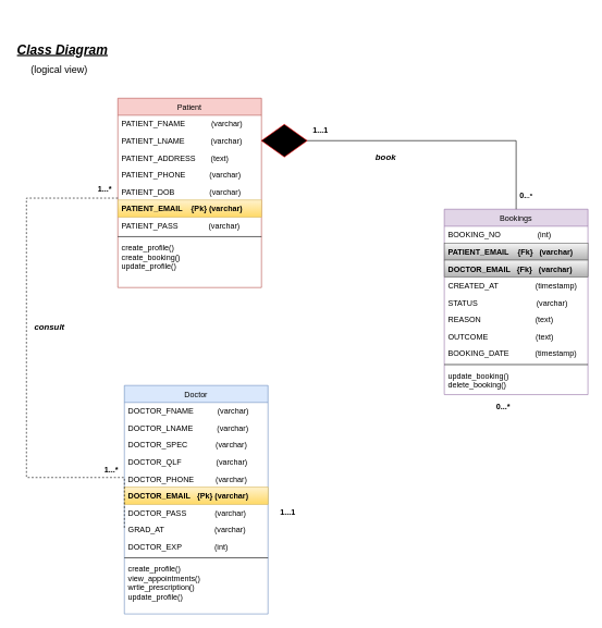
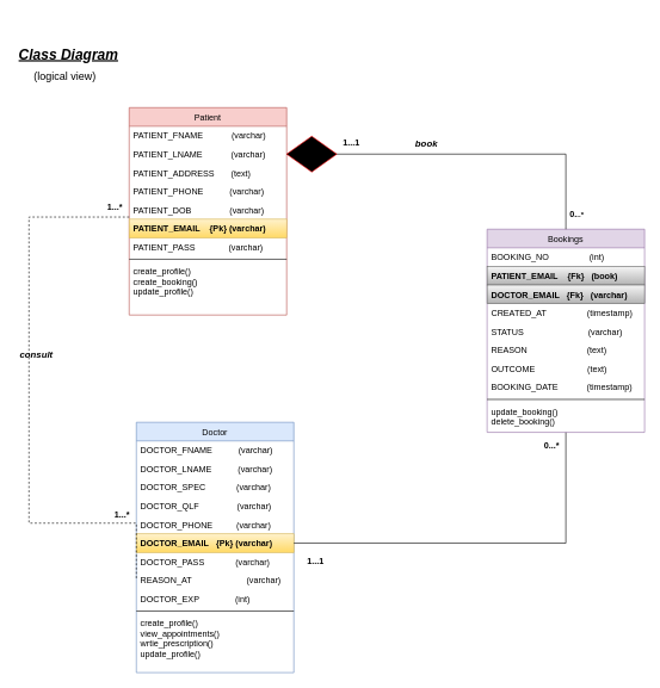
  <mxCell id="0" />
  <mxCell id="1" parent="0" />
  <mxCell id="2" value="Doctor" style="swimlane;fontStyle=0;align=center;verticalAlign=top;childLayout=stackLayout;horizontal=1;startSize=26;horizontalStack=0;resizeParent=1;resizeLast=0;collapsible=1;marginBottom=0;rounded=0;shadow=0;strokeWidth=1;fillColor=#dae8fc;strokeColor=#6c8ebf;" parent="1" vertex="1"><mxGeometry x="190" y="590" width="220" height="350" as="geometry"><mxRectangle x="550" y="140" width="160" height="26" as="alternateBounds" /></mxGeometry></mxCell>
  <mxCell id="3" value="DOCTOR_FNAME           (varchar)&#10;" style="text;align=left;verticalAlign=top;spacingLeft=4;spacingRight=4;overflow=hidden;rotatable=0;points=[[0,0.5],[1,0.5]];portConstraint=eastwest;" parent="2" vertex="1"><mxGeometry y="26" width="220" height="26" as="geometry" /></mxCell>
  <mxCell id="4" value="DOCTOR_LNAME           (varchar)&#10;&#10;&#10;" style="text;align=left;verticalAlign=top;spacingLeft=4;spacingRight=4;overflow=hidden;rotatable=0;points=[[0,0.5],[1,0.5]];portConstraint=eastwest;rounded=0;shadow=0;html=0;" parent="2" vertex="1"><mxGeometry y="52" width="220" height="26" as="geometry" /></mxCell>
  <mxCell id="5" value="DOCTOR_SPEC             (varchar)&#10;" style="text;align=left;verticalAlign=top;spacingLeft=4;spacingRight=4;overflow=hidden;rotatable=0;points=[[0,0.5],[1,0.5]];portConstraint=eastwest;rounded=0;shadow=0;html=0;" parent="2" vertex="1"><mxGeometry y="78" width="220" height="26" as="geometry" /></mxCell>
  <mxCell id="6" value="DOCTOR_QLF                (varchar)&#10;" style="text;align=left;verticalAlign=top;spacingLeft=4;spacingRight=4;overflow=hidden;rotatable=0;points=[[0,0.5],[1,0.5]];portConstraint=eastwest;rounded=0;shadow=0;html=0;" parent="2" vertex="1"><mxGeometry y="104" width="220" height="26" as="geometry" /></mxCell>
  <mxCell id="7" value="DOCTOR_PHONE          (varchar)&#10;" style="text;align=left;verticalAlign=top;spacingLeft=4;spacingRight=4;overflow=hidden;rotatable=0;points=[[0,0.5],[1,0.5]];portConstraint=eastwest;rounded=0;shadow=0;html=0;" parent="2" vertex="1"><mxGeometry y="130" width="220" height="26" as="geometry" /></mxCell>
  <mxCell id="8" value="DOCTOR_EMAIL   {Pk} (varchar)&#10;" style="text;align=left;verticalAlign=top;spacingLeft=4;spacingRight=4;overflow=hidden;rotatable=0;points=[[0,0.5],[1,0.5]];portConstraint=eastwest;fillColor=#fff2cc;strokeColor=#d6b656;fontStyle=1;gradientColor=#ffd966;" parent="2" vertex="1"><mxGeometry y="156" width="220" height="26" as="geometry" /></mxCell>
  <mxCell id="9" value="DOCTOR_PASS             (varchar)&#10;" style="text;align=left;verticalAlign=top;spacingLeft=4;spacingRight=4;overflow=hidden;rotatable=0;points=[[0,0.5],[1,0.5]];portConstraint=eastwest;" parent="2" vertex="1"><mxGeometry y="182" width="220" height="26" as="geometry" /></mxCell>
- <mxCell id="10" value="GRAD_AT                       (varchar)&#10;" style="text;align=left;verticalAlign=top;spacingLeft=4;spacingRight=4;overflow=hidden;rotatable=0;points=[[0,0.5],[1,0.5]];portConstraint=eastwest;rounded=0;shadow=0;html=0;" parent="2" vertex="1"><mxGeometry y="208" width="220" height="26" as="geometry" /></mxCell>
+ <mxCell id="10" value="REASON_AT                       (varchar)&#10;" style="text;align=left;verticalAlign=top;spacingLeft=4;spacingRight=4;overflow=hidden;rotatable=0;points=[[0,0.5],[1,0.5]];portConstraint=eastwest;rounded=0;shadow=0;html=0;" parent="2" vertex="1"><mxGeometry y="208" width="220" height="26" as="geometry" /></mxCell>
  <mxCell id="11" value="DOCTOR_EXP               (int)" style="text;align=left;verticalAlign=top;spacingLeft=4;spacingRight=4;overflow=hidden;rotatable=0;points=[[0,0.5],[1,0.5]];portConstraint=eastwest;rounded=0;shadow=0;html=0;" parent="2" vertex="1"><mxGeometry y="234" width="220" height="26" as="geometry" /></mxCell>
  <mxCell id="12" value="" style="line;html=1;strokeWidth=1;align=left;verticalAlign=middle;spacingTop=-1;spacingLeft=3;spacingRight=3;rotatable=0;labelPosition=right;points=[];portConstraint=eastwest;" parent="2" vertex="1"><mxGeometry y="260" width="220" height="8" as="geometry" /></mxCell>
  <mxCell id="13" value="create_profile()&#10;view_appointments()&#10;wrtie_prescription()&#10;update_profile()" style="text;align=left;verticalAlign=top;spacingLeft=4;spacingRight=4;overflow=hidden;rotatable=0;points=[[0,0.5],[1,0.5]];portConstraint=eastwest;rounded=0;shadow=0;html=0;" parent="2" vertex="1"><mxGeometry y="268" width="220" height="82" as="geometry" /></mxCell>
  <mxCell id="14" value="Patient" style="swimlane;fontStyle=0;align=center;verticalAlign=top;childLayout=stackLayout;horizontal=1;startSize=26;horizontalStack=0;resizeParent=1;resizeLast=0;collapsible=1;marginBottom=0;rounded=0;shadow=0;strokeWidth=1;fillColor=#f8cecc;strokeColor=#b85450;" parent="1" vertex="1"><mxGeometry x="180" y="150" width="220" height="290" as="geometry"><mxRectangle x="550" y="140" width="160" height="26" as="alternateBounds" /></mxGeometry></mxCell>
  <mxCell id="15" value="PATIENT_FNAME            (varchar)" style="text;align=left;verticalAlign=top;spacingLeft=4;spacingRight=4;overflow=hidden;rotatable=0;points=[[0,0.5],[1,0.5]];portConstraint=eastwest;" parent="14" vertex="1"><mxGeometry y="26" width="220" height="26" as="geometry" /></mxCell>
  <mxCell id="16" value="PATIENT_LNAME            (varchar)&#10;&#10;" style="text;align=left;verticalAlign=top;spacingLeft=4;spacingRight=4;overflow=hidden;rotatable=0;points=[[0,0.5],[1,0.5]];portConstraint=eastwest;rounded=0;shadow=0;html=0;" parent="14" vertex="1"><mxGeometry y="52" width="220" height="26" as="geometry" /></mxCell>
  <mxCell id="17" value="PATIENT_ADDRESS       (text)&#10;" style="text;align=left;verticalAlign=top;spacingLeft=4;spacingRight=4;overflow=hidden;rotatable=0;points=[[0,0.5],[1,0.5]];portConstraint=eastwest;rounded=0;shadow=0;html=0;" parent="14" vertex="1"><mxGeometry y="78" width="220" height="26" as="geometry" /></mxCell>
  <mxCell id="18" value="PATIENT_PHONE           (varchar)&#10;" style="text;align=left;verticalAlign=top;spacingLeft=4;spacingRight=4;overflow=hidden;rotatable=0;points=[[0,0.5],[1,0.5]];portConstraint=eastwest;rounded=0;shadow=0;html=0;" parent="14" vertex="1"><mxGeometry y="104" width="220" height="26" as="geometry" /></mxCell>
  <mxCell id="19" value="PATIENT_DOB                (varchar)&#10;" style="text;align=left;verticalAlign=top;spacingLeft=4;spacingRight=4;overflow=hidden;rotatable=0;points=[[0,0.5],[1,0.5]];portConstraint=eastwest;" parent="14" vertex="1"><mxGeometry y="130" width="220" height="26" as="geometry" /></mxCell>
  <mxCell id="20" value="PATIENT_EMAIL    {Pk} (varchar)&#10;" style="text;align=left;verticalAlign=top;spacingLeft=4;spacingRight=4;overflow=hidden;rotatable=0;points=[[0,0.5],[1,0.5]];portConstraint=eastwest;fillColor=#fff2cc;strokeColor=#d6b656;fontStyle=1;gradientColor=#ffd966;" parent="14" vertex="1"><mxGeometry y="156" width="220" height="26" as="geometry" /></mxCell>
  <mxCell id="21" value="PATIENT_PASS              (varchar)&#10;" style="text;align=left;verticalAlign=top;spacingLeft=4;spacingRight=4;overflow=hidden;rotatable=0;points=[[0,0.5],[1,0.5]];portConstraint=eastwest;rounded=0;shadow=0;html=0;" parent="14" vertex="1"><mxGeometry y="182" width="220" height="26" as="geometry" /></mxCell>
  <mxCell id="22" value="" style="line;html=1;strokeWidth=1;align=left;verticalAlign=middle;spacingTop=-1;spacingLeft=3;spacingRight=3;rotatable=0;labelPosition=right;points=[];portConstraint=eastwest;" parent="14" vertex="1"><mxGeometry y="208" width="220" height="8" as="geometry" /></mxCell>
  <mxCell id="23" value="create_profile()&#10;create_booking()&#10;update_profile()&#10;" style="text;align=left;verticalAlign=top;spacingLeft=4;spacingRight=4;overflow=hidden;rotatable=0;points=[[0,0.5],[1,0.5]];portConstraint=eastwest;rounded=0;shadow=0;html=0;" parent="14" vertex="1"><mxGeometry y="216" width="220" height="74" as="geometry" /></mxCell>
+ <mxCell id="24" style="edgeStyle=orthogonalEdgeStyle;rounded=0;orthogonalLoop=1;jettySize=auto;html=1;entryX=1;entryY=0.5;entryDx=0;entryDy=0;fontSize=13;endArrow=none;endFill=0;" parent="1" source="25" target="8" edge="1"><mxGeometry relative="1" as="geometry" /></mxCell>
  <mxCell id="25" value="Bookings" style="swimlane;fontStyle=0;align=center;verticalAlign=top;childLayout=stackLayout;horizontal=1;startSize=26;horizontalStack=0;resizeParent=1;resizeLast=0;collapsible=1;marginBottom=0;rounded=0;shadow=0;strokeWidth=1;fillColor=#e1d5e7;strokeColor=#9673a6;" parent="1" vertex="1"><mxGeometry x="680" y="320" width="220" height="284" as="geometry"><mxRectangle x="550" y="140" width="160" height="26" as="alternateBounds" /></mxGeometry></mxCell>
  <mxCell id="26" value="BOOKING_NO                 (int)" style="text;align=left;verticalAlign=top;spacingLeft=4;spacingRight=4;overflow=hidden;rotatable=0;points=[[0,0.5],[1,0.5]];portConstraint=eastwest;" parent="25" vertex="1"><mxGeometry y="26" width="220" height="26" as="geometry" /></mxCell>
- <mxCell id="27" value="PATIENT_EMAIL    {Fk}   (varchar)&#10;" style="text;align=left;verticalAlign=top;spacingLeft=4;spacingRight=4;overflow=hidden;rotatable=0;points=[[0,0.5],[1,0.5]];portConstraint=eastwest;rounded=0;shadow=0;html=0;fontStyle=1;fillColor=#f5f5f5;strokeColor=#666666;gradientColor=#b3b3b3;" parent="25" vertex="1"><mxGeometry y="52" width="220" height="26" as="geometry" /></mxCell>
+ <mxCell id="27" value="PATIENT_EMAIL    {Fk}   (book)&#10;" style="text;align=left;verticalAlign=top;spacingLeft=4;spacingRight=4;overflow=hidden;rotatable=0;points=[[0,0.5],[1,0.5]];portConstraint=eastwest;rounded=0;shadow=0;html=0;fontStyle=1;fillColor=#f5f5f5;strokeColor=#666666;gradientColor=#b3b3b3;" parent="25" vertex="1"><mxGeometry y="52" width="220" height="26" as="geometry" /></mxCell>
  <mxCell id="28" value="DOCTOR_EMAIL   {Fk}   (varchar)" style="text;align=left;verticalAlign=top;spacingLeft=4;spacingRight=4;overflow=hidden;rotatable=0;points=[[0,0.5],[1,0.5]];portConstraint=eastwest;fontStyle=1;fillColor=#f5f5f5;strokeColor=#666666;gradientColor=#b3b3b3;" parent="25" vertex="1"><mxGeometry y="78" width="220" height="26" as="geometry" /></mxCell>
  <mxCell id="29" value="CREATED_AT                 (timestamp)" style="text;align=left;verticalAlign=top;spacingLeft=4;spacingRight=4;overflow=hidden;rotatable=0;points=[[0,0.5],[1,0.5]];portConstraint=eastwest;rounded=0;shadow=0;html=0;" parent="25" vertex="1"><mxGeometry y="104" width="220" height="26" as="geometry" /></mxCell>
  <mxCell id="30" value="STATUS                           (varchar)&#10;" style="text;align=left;verticalAlign=top;spacingLeft=4;spacingRight=4;overflow=hidden;rotatable=0;points=[[0,0.5],[1,0.5]];portConstraint=eastwest;rounded=0;shadow=0;html=0;" parent="25" vertex="1"><mxGeometry y="130" width="220" height="26" as="geometry" /></mxCell>
  <mxCell id="31" value="REASON                         (text)" style="text;align=left;verticalAlign=top;spacingLeft=4;spacingRight=4;overflow=hidden;rotatable=0;points=[[0,0.5],[1,0.5]];portConstraint=eastwest;rounded=0;shadow=0;html=0;" parent="25" vertex="1"><mxGeometry y="156" width="220" height="26" as="geometry" /></mxCell>
  <mxCell id="32" value="OUTCOME                      (text)" style="text;align=left;verticalAlign=top;spacingLeft=4;spacingRight=4;overflow=hidden;rotatable=0;points=[[0,0.5],[1,0.5]];portConstraint=eastwest;" parent="25" vertex="1"><mxGeometry y="182" width="220" height="26" as="geometry" /></mxCell>
  <mxCell id="33" value="BOOKING_DATE            (timestamp)" style="text;align=left;verticalAlign=top;spacingLeft=4;spacingRight=4;overflow=hidden;rotatable=0;points=[[0,0.5],[1,0.5]];portConstraint=eastwest;rounded=0;shadow=0;html=0;" parent="25" vertex="1"><mxGeometry y="208" width="220" height="26" as="geometry" /></mxCell>
  <mxCell id="34" value="" style="line;html=1;strokeWidth=1;align=left;verticalAlign=middle;spacingTop=-1;spacingLeft=3;spacingRight=3;rotatable=0;labelPosition=right;points=[];portConstraint=eastwest;" parent="25" vertex="1"><mxGeometry y="234" width="220" height="8" as="geometry" /></mxCell>
  <mxCell id="35" value="update_booking()&#10;delete_booking()" style="text;align=left;verticalAlign=top;spacingLeft=4;spacingRight=4;overflow=hidden;rotatable=0;points=[[0,0.5],[1,0.5]];portConstraint=eastwest;rounded=0;shadow=0;html=0;" parent="25" vertex="1"><mxGeometry y="242" width="220" height="42" as="geometry" /></mxCell>
  <mxCell id="36" value="Class Diagram" style="text;html=1;align=center;verticalAlign=middle;resizable=0;points=[];autosize=1;strokeColor=none;fontStyle=7;fontSize=20;" parent="1" vertex="1"><mxGeometry x="20" y="60" width="150" height="30" as="geometry" /></mxCell>
  <mxCell id="37" style="edgeStyle=orthogonalEdgeStyle;rounded=0;orthogonalLoop=1;jettySize=auto;html=1;entryX=0;entryY=0.5;entryDx=0;entryDy=0;fontSize=20;endArrow=none;endFill=0;dashed=1;" parent="1" source="19" target="10" edge="1"><mxGeometry relative="1" as="geometry"><Array as="points"><mxPoint x="40" y="303" /><mxPoint x="40" y="731" /></Array></mxGeometry></mxCell>
  <mxCell id="38" style="edgeStyle=orthogonalEdgeStyle;rounded=0;orthogonalLoop=1;jettySize=auto;html=1;fontSize=20;endArrow=none;endFill=0;" parent="1" source="16" target="25" edge="1"><mxGeometry relative="1" as="geometry" /></mxCell>
  <mxCell id="39" value="&lt;span style=&quot;font-size: 12px&quot;&gt;&lt;b&gt;1...*&lt;/b&gt;&lt;/span&gt;" style="text;html=1;align=center;verticalAlign=middle;resizable=0;points=[];autosize=1;strokeColor=none;fontSize=20;" parent="1" vertex="1"><mxGeometry x="140" y="270" width="40" height="30" as="geometry" /></mxCell>
  <mxCell id="40" value="&lt;span style=&quot;font-size: 12px&quot;&gt;&lt;b&gt;1...*&lt;/b&gt;&lt;/span&gt;" style="text;html=1;align=center;verticalAlign=middle;resizable=0;points=[];autosize=1;strokeColor=none;fontSize=20;" parent="1" vertex="1"><mxGeometry x="150" y="700" width="40" height="30" as="geometry" /></mxCell>
  <mxCell id="41" value="&lt;font style=&quot;font-size: 12px&quot;&gt;&lt;b&gt;1...1&lt;/b&gt;&lt;/font&gt;" style="text;html=1;align=center;verticalAlign=middle;resizable=0;points=[];autosize=1;strokeColor=none;fontSize=20;" parent="1" vertex="1"><mxGeometry x="420" y="765" width="40" height="30" as="geometry" /></mxCell>
  <mxCell id="42" value="&lt;font style=&quot;font-size: 12px&quot;&gt;&lt;b&gt;0...*&lt;/b&gt;&lt;/font&gt;" style="text;html=1;align=center;verticalAlign=middle;resizable=0;points=[];autosize=1;strokeColor=none;fontSize=20;" parent="1" vertex="1"><mxGeometry x="750" y="604" width="40" height="30" as="geometry" /></mxCell>
  <mxCell id="43" value="&lt;font size=&quot;1&quot;&gt;&lt;b style=&quot;font-size: 12px&quot;&gt;1...1&lt;/b&gt;&lt;/font&gt;" style="text;html=1;align=center;verticalAlign=middle;resizable=0;points=[];autosize=1;strokeColor=none;fontSize=20;" parent="1" vertex="1"><mxGeometry x="470" y="180" width="40" height="30" as="geometry" /></mxCell>
  <mxCell id="44" value="&lt;b&gt;&lt;span style=&quot;font-size: 12px&quot;&gt;0.&lt;/span&gt;&lt;font size=&quot;1&quot;&gt;..*&lt;/font&gt;&lt;/b&gt;" style="text;html=1;align=center;verticalAlign=middle;resizable=0;points=[];autosize=1;strokeColor=none;fontSize=20;" parent="1" vertex="1"><mxGeometry x="790" y="280" width="30" height="30" as="geometry" /></mxCell>
- <mxCell id="45" value="consult" style="text;html=1;align=center;verticalAlign=middle;resizable=0;points=[];autosize=1;strokeColor=none;fontSize=13;fontStyle=3" parent="1" vertex="1"><mxGeometry x="45" y="490" width="60" height="20" as="geometry" /></mxCell>
- <mxCell id="46" value="book" style="text;html=1;align=center;verticalAlign=middle;resizable=0;points=[];autosize=1;strokeColor=none;fontSize=13;fontStyle=3" parent="1" vertex="1"><mxGeometry x="565" y="230" width="50" height="20" as="geometry" /></mxCell>
+ <mxCell id="45" value="consult" style="text;html=1;align=center;verticalAlign=middle;resizable=0;points=[];autosize=1;strokeColor=none;fontSize=13;fontStyle=3" parent="1" vertex="1"><mxGeometry x="20" y="485" width="60" height="20" as="geometry" /></mxCell>
+ <mxCell id="46" value="book" style="text;html=1;align=center;verticalAlign=middle;resizable=0;points=[];autosize=1;strokeColor=none;fontSize=13;fontStyle=3" parent="1" vertex="1"><mxGeometry x="570" y="190" width="50" height="20" as="geometry" /></mxCell>
  <mxCell id="47" value="" style="rhombus;whiteSpace=wrap;html=1;fontSize=13;fillColor=#000000;strokeColor=#FF0000;" parent="1" vertex="1"><mxGeometry x="400" y="190" width="70" height="50" as="geometry" /></mxCell>
  <mxCell id="48" value="&lt;br style=&quot;font-size: 15px;&quot;&gt;&lt;br style=&quot;font-size: 15px;&quot;&gt;&lt;br style=&quot;font-size: 15px;&quot;&gt;&lt;br style=&quot;font-size: 15px;&quot;&gt;(logical view)" style="text;html=1;align=center;verticalAlign=middle;resizable=0;points=[];autosize=1;strokeColor=none;fontSize=15;" vertex="1" parent="1"><mxGeometry x="40" y="20" width="100" height="100" as="geometry" /></mxCell>
